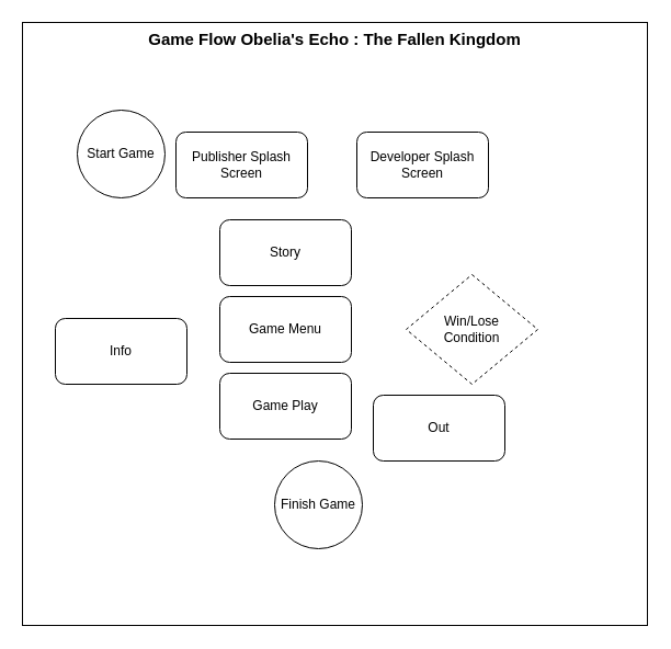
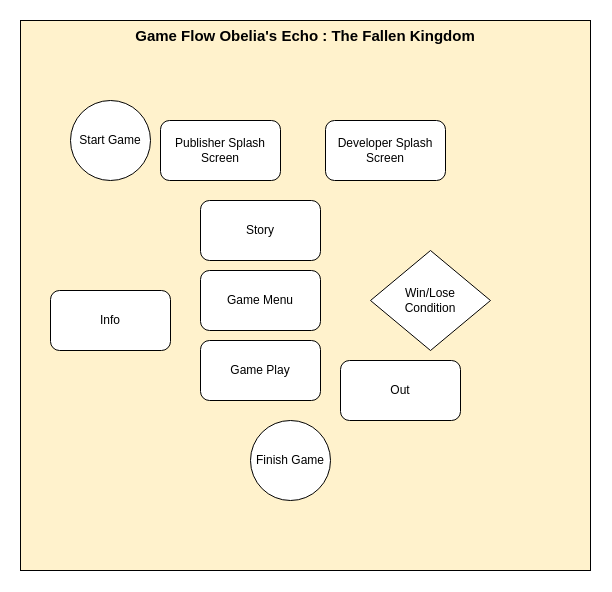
  <mxCell id="0" />
  <mxCell id="1" parent="0" />
- <mxCell id="2" value="Game Flow Obelia's Echo : The Fallen Kingdom" style="rounded=0;whiteSpace=wrap;html=1;verticalAlign=top;fontStyle=1;fontSize=15;" vertex="1" parent="1"><mxGeometry x="20" y="20" width="570" height="550" as="geometry" /></mxCell>
+ <mxCell id="2" value="Game Flow Obelia's Echo : The Fallen Kingdom" style="rounded=0;whiteSpace=wrap;html=1;verticalAlign=top;fontStyle=1;fontSize=15;fillColor=#fff2cc;" vertex="1" parent="1"><mxGeometry x="20" y="20" width="570" height="550" as="geometry" /></mxCell>
  <mxCell id="3" value="Start Game" style="ellipse;whiteSpace=wrap;html=1;aspect=fixed;" vertex="1" parent="1"><mxGeometry x="70" y="100" width="80" height="80" as="geometry" /></mxCell>
  <mxCell id="4" value="Publisher Splash Screen" style="rounded=1;whiteSpace=wrap;html=1;" vertex="1" parent="1"><mxGeometry x="160" y="120" width="120" height="60" as="geometry" /></mxCell>
  <mxCell id="5" value="Developer Splash Screen" style="rounded=1;whiteSpace=wrap;html=1;" vertex="1" parent="1"><mxGeometry x="325" y="120" width="120" height="60" as="geometry" /></mxCell>
  <mxCell id="6" value="Game Menu" style="rounded=1;whiteSpace=wrap;html=1;" vertex="1" parent="1"><mxGeometry x="200" y="270" width="120" height="60" as="geometry" /></mxCell>
  <mxCell id="7" value="Story" style="rounded=1;whiteSpace=wrap;html=1;" vertex="1" parent="1"><mxGeometry x="200" y="200" width="120" height="60" as="geometry" /></mxCell>
  <mxCell id="8" value="Game Play" style="rounded=1;whiteSpace=wrap;html=1;" vertex="1" parent="1"><mxGeometry x="200" y="340" width="120" height="60" as="geometry" /></mxCell>
  <mxCell id="9" value="Out" style="rounded=1;whiteSpace=wrap;html=1;" vertex="1" parent="1"><mxGeometry x="340" y="360" width="120" height="60" as="geometry" /></mxCell>
  <mxCell id="10" value="Info" style="rounded=1;whiteSpace=wrap;html=1;" vertex="1" parent="1"><mxGeometry x="50" y="290" width="120" height="60" as="geometry" /></mxCell>
  <mxCell id="11" value="Finish Game" style="ellipse;whiteSpace=wrap;html=1;aspect=fixed;" vertex="1" parent="1"><mxGeometry x="250" y="420" width="80" height="80" as="geometry" /></mxCell>
- <mxCell id="12" value="Win/Lose&lt;div&gt;Condition&lt;/div&gt;" style="rhombus;whiteSpace=wrap;html=1;dashed=1;" vertex="1" parent="1"><mxGeometry x="370" y="250" width="120" height="100" as="geometry" /></mxCell>
+ <mxCell id="12" value="Win/Lose&lt;div&gt;Condition&lt;/div&gt;" style="rhombus;whiteSpace=wrap;html=1;" vertex="1" parent="1"><mxGeometry x="370" y="250" width="120" height="100" as="geometry" /></mxCell>
